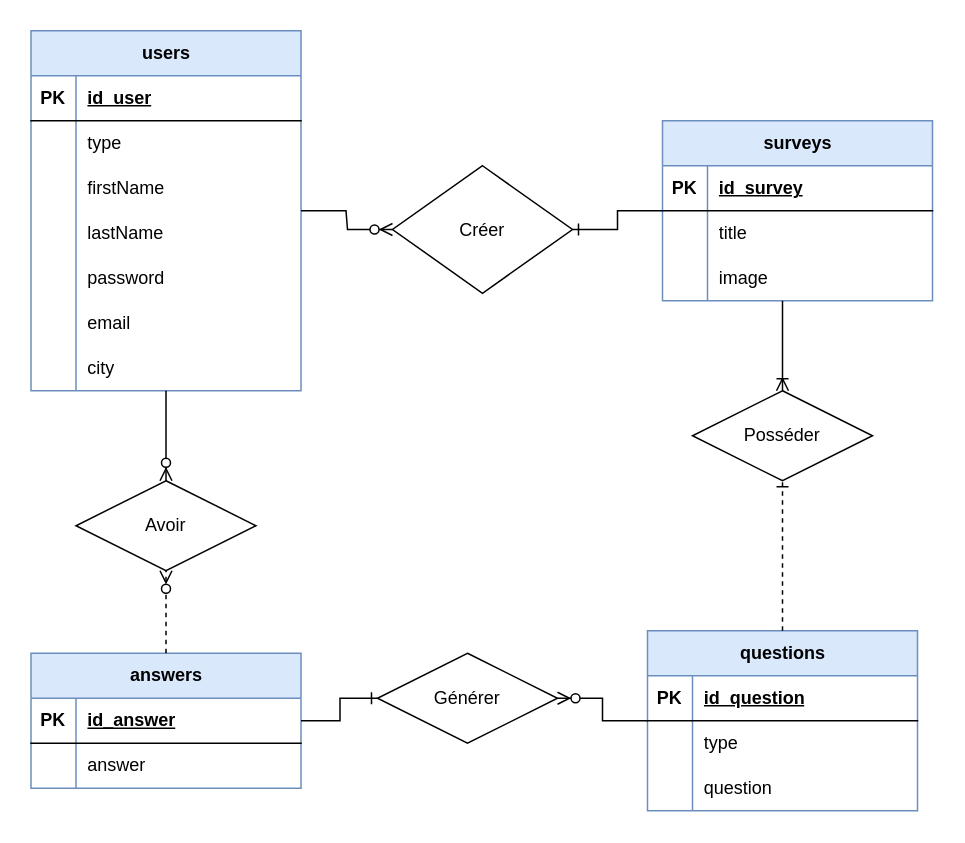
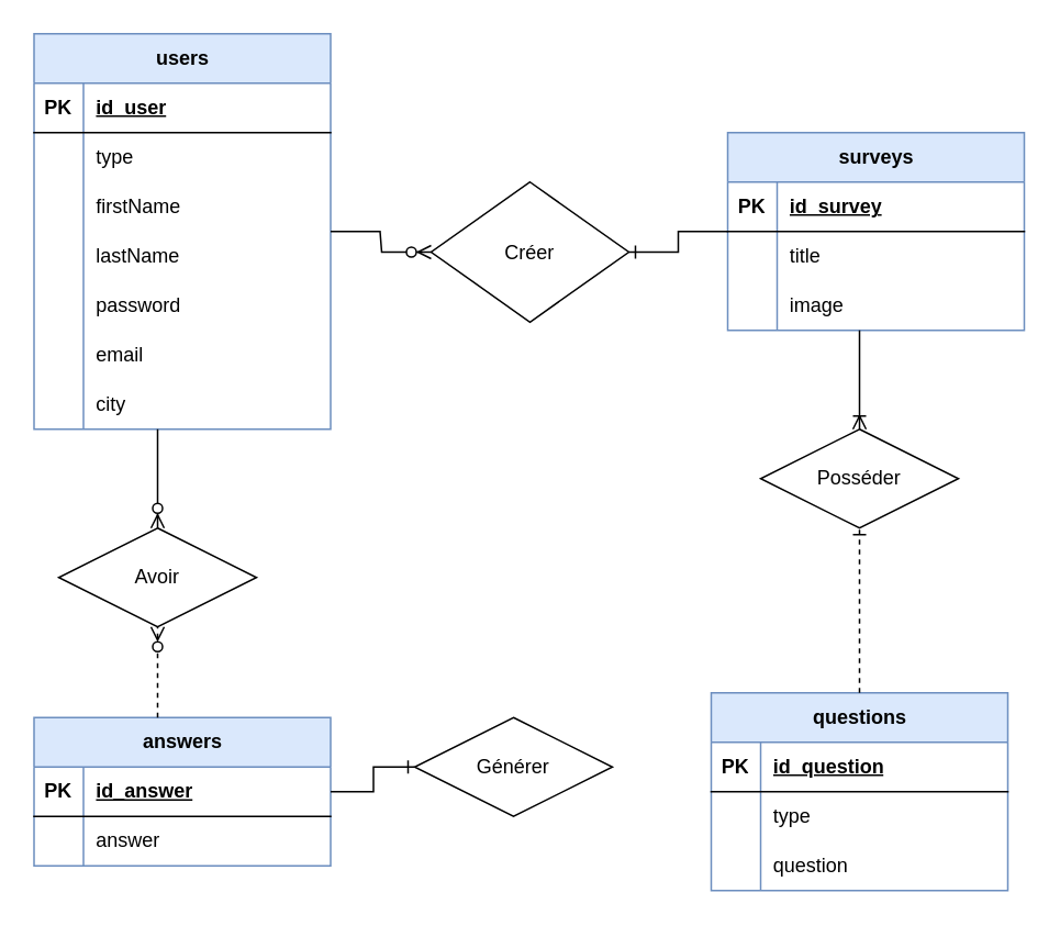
  <mxCell id="0" />
  <mxCell id="1" parent="0" />
  <mxCell id="2" value="surveys" style="shape=table;startSize=30;container=1;collapsible=1;childLayout=tableLayout;fixedRows=1;rowLines=0;fontStyle=1;align=center;resizeLast=1;html=1;fillColor=#dae8fc;strokeColor=#6c8ebf;" parent="1" vertex="1"><mxGeometry x="441" y="80" width="180" height="120" as="geometry" /></mxCell>
  <mxCell id="3" value="" style="shape=tableRow;horizontal=0;startSize=0;swimlaneHead=0;swimlaneBody=0;fillColor=none;collapsible=0;dropTarget=0;points=[[0,0.5],[1,0.5]];portConstraint=eastwest;top=0;left=0;right=0;bottom=1;" parent="2" vertex="1"><mxGeometry y="30" width="180" height="30" as="geometry" /></mxCell>
  <mxCell id="4" value="PK" style="shape=partialRectangle;connectable=0;fillColor=none;top=0;left=0;bottom=0;right=0;fontStyle=1;overflow=hidden;whiteSpace=wrap;html=1;" parent="3" vertex="1"><mxGeometry width="30" height="30" as="geometry"><mxRectangle width="30" height="30" as="alternateBounds" /></mxGeometry></mxCell>
  <mxCell id="5" value="id_survey" style="shape=partialRectangle;connectable=0;fillColor=none;top=0;left=0;bottom=0;right=0;align=left;spacingLeft=6;fontStyle=5;overflow=hidden;whiteSpace=wrap;html=1;" parent="3" vertex="1"><mxGeometry x="30" width="150" height="30" as="geometry"><mxRectangle width="150" height="30" as="alternateBounds" /></mxGeometry></mxCell>
  <mxCell id="6" value="" style="shape=tableRow;horizontal=0;startSize=0;swimlaneHead=0;swimlaneBody=0;fillColor=none;collapsible=0;dropTarget=0;points=[[0,0.5],[1,0.5]];portConstraint=eastwest;top=0;left=0;right=0;bottom=0;" parent="2" vertex="1"><mxGeometry y="60" width="180" height="30" as="geometry" /></mxCell>
  <mxCell id="7" value="" style="shape=partialRectangle;connectable=0;fillColor=none;top=0;left=0;bottom=0;right=0;editable=1;overflow=hidden;whiteSpace=wrap;html=1;" parent="6" vertex="1"><mxGeometry width="30" height="30" as="geometry"><mxRectangle width="30" height="30" as="alternateBounds" /></mxGeometry></mxCell>
  <mxCell id="8" value="title" style="shape=partialRectangle;connectable=0;fillColor=none;top=0;left=0;bottom=0;right=0;align=left;spacingLeft=6;overflow=hidden;whiteSpace=wrap;html=1;" parent="6" vertex="1"><mxGeometry x="30" width="150" height="30" as="geometry"><mxRectangle width="150" height="30" as="alternateBounds" /></mxGeometry></mxCell>
  <mxCell id="9" value="" style="shape=tableRow;horizontal=0;startSize=0;swimlaneHead=0;swimlaneBody=0;fillColor=none;collapsible=0;dropTarget=0;points=[[0,0.5],[1,0.5]];portConstraint=eastwest;top=0;left=0;right=0;bottom=0;" parent="2" vertex="1"><mxGeometry y="90" width="180" height="30" as="geometry" /></mxCell>
  <mxCell id="10" value="" style="shape=partialRectangle;connectable=0;fillColor=none;top=0;left=0;bottom=0;right=0;editable=1;overflow=hidden;whiteSpace=wrap;html=1;" parent="9" vertex="1"><mxGeometry width="30" height="30" as="geometry"><mxRectangle width="30" height="30" as="alternateBounds" /></mxGeometry></mxCell>
  <mxCell id="11" value="image" style="shape=partialRectangle;connectable=0;fillColor=none;top=0;left=0;bottom=0;right=0;align=left;spacingLeft=6;overflow=hidden;whiteSpace=wrap;html=1;" parent="9" vertex="1"><mxGeometry x="30" width="150" height="30" as="geometry"><mxRectangle width="150" height="30" as="alternateBounds" /></mxGeometry></mxCell>
  <mxCell id="12" value="users" style="shape=table;startSize=30;container=1;collapsible=1;childLayout=tableLayout;fixedRows=1;rowLines=0;fontStyle=1;align=center;resizeLast=1;html=1;fillColor=#dae8fc;strokeColor=#6c8ebf;" parent="1" vertex="1"><mxGeometry x="20" y="20" width="180" height="240" as="geometry" /></mxCell>
  <mxCell id="13" value="" style="shape=tableRow;horizontal=0;startSize=0;swimlaneHead=0;swimlaneBody=0;fillColor=none;collapsible=0;dropTarget=0;points=[[0,0.5],[1,0.5]];portConstraint=eastwest;top=0;left=0;right=0;bottom=1;" parent="12" vertex="1"><mxGeometry y="30" width="180" height="30" as="geometry" /></mxCell>
  <mxCell id="14" value="PK" style="shape=partialRectangle;connectable=0;fillColor=none;top=0;left=0;bottom=0;right=0;fontStyle=1;overflow=hidden;whiteSpace=wrap;html=1;" parent="13" vertex="1"><mxGeometry width="30" height="30" as="geometry"><mxRectangle width="30" height="30" as="alternateBounds" /></mxGeometry></mxCell>
  <mxCell id="15" value="id_user" style="shape=partialRectangle;connectable=0;fillColor=none;top=0;left=0;bottom=0;right=0;align=left;spacingLeft=6;fontStyle=5;overflow=hidden;whiteSpace=wrap;html=1;" parent="13" vertex="1"><mxGeometry x="30" width="150" height="30" as="geometry"><mxRectangle width="150" height="30" as="alternateBounds" /></mxGeometry></mxCell>
  <mxCell id="16" style="shape=tableRow;horizontal=0;startSize=0;swimlaneHead=0;swimlaneBody=0;fillColor=none;collapsible=0;dropTarget=0;points=[[0,0.5],[1,0.5]];portConstraint=eastwest;top=0;left=0;right=0;bottom=0;" parent="12" vertex="1"><mxGeometry y="60" width="180" height="30" as="geometry" /></mxCell>
  <mxCell id="17" style="shape=partialRectangle;connectable=0;fillColor=none;top=0;left=0;bottom=0;right=0;editable=1;overflow=hidden;whiteSpace=wrap;html=1;" parent="16" vertex="1"><mxGeometry width="30" height="30" as="geometry"><mxRectangle width="30" height="30" as="alternateBounds" /></mxGeometry></mxCell>
  <mxCell id="18" value="type" style="shape=partialRectangle;connectable=0;fillColor=none;top=0;left=0;bottom=0;right=0;align=left;spacingLeft=6;overflow=hidden;whiteSpace=wrap;html=1;" parent="16" vertex="1"><mxGeometry x="30" width="150" height="30" as="geometry"><mxRectangle width="150" height="30" as="alternateBounds" /></mxGeometry></mxCell>
  <mxCell id="19" value="" style="shape=tableRow;horizontal=0;startSize=0;swimlaneHead=0;swimlaneBody=0;fillColor=none;collapsible=0;dropTarget=0;points=[[0,0.5],[1,0.5]];portConstraint=eastwest;top=0;left=0;right=0;bottom=0;" parent="12" vertex="1"><mxGeometry y="90" width="180" height="30" as="geometry" /></mxCell>
  <mxCell id="20" value="" style="shape=partialRectangle;connectable=0;fillColor=none;top=0;left=0;bottom=0;right=0;editable=1;overflow=hidden;whiteSpace=wrap;html=1;" parent="19" vertex="1"><mxGeometry width="30" height="30" as="geometry"><mxRectangle width="30" height="30" as="alternateBounds" /></mxGeometry></mxCell>
  <mxCell id="21" value="firstName" style="shape=partialRectangle;connectable=0;fillColor=none;top=0;left=0;bottom=0;right=0;align=left;spacingLeft=6;overflow=hidden;whiteSpace=wrap;html=1;" parent="19" vertex="1"><mxGeometry x="30" width="150" height="30" as="geometry"><mxRectangle width="150" height="30" as="alternateBounds" /></mxGeometry></mxCell>
  <mxCell id="22" value="" style="shape=tableRow;horizontal=0;startSize=0;swimlaneHead=0;swimlaneBody=0;fillColor=none;collapsible=0;dropTarget=0;points=[[0,0.5],[1,0.5]];portConstraint=eastwest;top=0;left=0;right=0;bottom=0;" parent="12" vertex="1"><mxGeometry y="120" width="180" height="30" as="geometry" /></mxCell>
  <mxCell id="23" value="" style="shape=partialRectangle;connectable=0;fillColor=none;top=0;left=0;bottom=0;right=0;editable=1;overflow=hidden;whiteSpace=wrap;html=1;" parent="22" vertex="1"><mxGeometry width="30" height="30" as="geometry"><mxRectangle width="30" height="30" as="alternateBounds" /></mxGeometry></mxCell>
  <mxCell id="24" value="lastName" style="shape=partialRectangle;connectable=0;fillColor=none;top=0;left=0;bottom=0;right=0;align=left;spacingLeft=6;overflow=hidden;whiteSpace=wrap;html=1;" parent="22" vertex="1"><mxGeometry x="30" width="150" height="30" as="geometry"><mxRectangle width="150" height="30" as="alternateBounds" /></mxGeometry></mxCell>
  <mxCell id="25" value="" style="shape=tableRow;horizontal=0;startSize=0;swimlaneHead=0;swimlaneBody=0;fillColor=none;collapsible=0;dropTarget=0;points=[[0,0.5],[1,0.5]];portConstraint=eastwest;top=0;left=0;right=0;bottom=0;" parent="12" vertex="1"><mxGeometry y="150" width="180" height="30" as="geometry" /></mxCell>
  <mxCell id="26" value="" style="shape=partialRectangle;connectable=0;fillColor=none;top=0;left=0;bottom=0;right=0;editable=1;overflow=hidden;whiteSpace=wrap;html=1;" parent="25" vertex="1"><mxGeometry width="30" height="30" as="geometry"><mxRectangle width="30" height="30" as="alternateBounds" /></mxGeometry></mxCell>
  <mxCell id="27" value="password" style="shape=partialRectangle;connectable=0;fillColor=none;top=0;left=0;bottom=0;right=0;align=left;spacingLeft=6;overflow=hidden;whiteSpace=wrap;html=1;" parent="25" vertex="1"><mxGeometry x="30" width="150" height="30" as="geometry"><mxRectangle width="150" height="30" as="alternateBounds" /></mxGeometry></mxCell>
  <mxCell id="28" style="shape=tableRow;horizontal=0;startSize=0;swimlaneHead=0;swimlaneBody=0;fillColor=none;collapsible=0;dropTarget=0;points=[[0,0.5],[1,0.5]];portConstraint=eastwest;top=0;left=0;right=0;bottom=0;" parent="12" vertex="1"><mxGeometry y="180" width="180" height="30" as="geometry" /></mxCell>
  <mxCell id="29" style="shape=partialRectangle;connectable=0;fillColor=none;top=0;left=0;bottom=0;right=0;editable=1;overflow=hidden;whiteSpace=wrap;html=1;" parent="28" vertex="1"><mxGeometry width="30" height="30" as="geometry"><mxRectangle width="30" height="30" as="alternateBounds" /></mxGeometry></mxCell>
  <mxCell id="30" value="email" style="shape=partialRectangle;connectable=0;fillColor=none;top=0;left=0;bottom=0;right=0;align=left;spacingLeft=6;overflow=hidden;whiteSpace=wrap;html=1;" parent="28" vertex="1"><mxGeometry x="30" width="150" height="30" as="geometry"><mxRectangle width="150" height="30" as="alternateBounds" /></mxGeometry></mxCell>
  <mxCell id="31" style="shape=tableRow;horizontal=0;startSize=0;swimlaneHead=0;swimlaneBody=0;fillColor=none;collapsible=0;dropTarget=0;points=[[0,0.5],[1,0.5]];portConstraint=eastwest;top=0;left=0;right=0;bottom=0;" parent="12" vertex="1"><mxGeometry y="210" width="180" height="30" as="geometry" /></mxCell>
  <mxCell id="32" style="shape=partialRectangle;connectable=0;fillColor=none;top=0;left=0;bottom=0;right=0;editable=1;overflow=hidden;whiteSpace=wrap;html=1;" parent="31" vertex="1"><mxGeometry width="30" height="30" as="geometry"><mxRectangle width="30" height="30" as="alternateBounds" /></mxGeometry></mxCell>
  <mxCell id="33" value="city" style="shape=partialRectangle;connectable=0;fillColor=none;top=0;left=0;bottom=0;right=0;align=left;spacingLeft=6;overflow=hidden;whiteSpace=wrap;html=1;" parent="31" vertex="1"><mxGeometry x="30" width="150" height="30" as="geometry"><mxRectangle width="150" height="30" as="alternateBounds" /></mxGeometry></mxCell>
  <mxCell id="34" value="Créer" style="shape=rhombus;perimeter=rhombusPerimeter;whiteSpace=wrap;html=1;align=center;" parent="1" vertex="1"><mxGeometry x="261" y="110" width="120" height="85" as="geometry" /></mxCell>
  <mxCell id="35" value="" style="edgeStyle=entityRelationEdgeStyle;fontSize=12;html=1;endArrow=ERzeroToMany;endFill=1;rounded=0;" parent="1" source="12" target="34" edge="1"><mxGeometry width="100" height="100" relative="1" as="geometry"><mxPoint x="260" y="340" as="sourcePoint" /><mxPoint x="360" y="240" as="targetPoint" /></mxGeometry></mxCell>
  <mxCell id="36" value="answers" style="shape=table;startSize=30;container=1;collapsible=1;childLayout=tableLayout;fixedRows=1;rowLines=0;fontStyle=1;align=center;resizeLast=1;html=1;fillColor=#dae8fc;strokeColor=#6c8ebf;" parent="1" vertex="1"><mxGeometry x="20" y="435" width="180" height="90" as="geometry" /></mxCell>
  <mxCell id="37" value="" style="shape=tableRow;horizontal=0;startSize=0;swimlaneHead=0;swimlaneBody=0;fillColor=none;collapsible=0;dropTarget=0;points=[[0,0.5],[1,0.5]];portConstraint=eastwest;top=0;left=0;right=0;bottom=1;" parent="36" vertex="1"><mxGeometry y="30" width="180" height="30" as="geometry" /></mxCell>
  <mxCell id="38" value="PK" style="shape=partialRectangle;connectable=0;fillColor=none;top=0;left=0;bottom=0;right=0;fontStyle=1;overflow=hidden;whiteSpace=wrap;html=1;" parent="37" vertex="1"><mxGeometry width="30" height="30" as="geometry"><mxRectangle width="30" height="30" as="alternateBounds" /></mxGeometry></mxCell>
  <mxCell id="39" value="id_answer" style="shape=partialRectangle;connectable=0;fillColor=none;top=0;left=0;bottom=0;right=0;align=left;spacingLeft=6;fontStyle=5;overflow=hidden;whiteSpace=wrap;html=1;" parent="37" vertex="1"><mxGeometry x="30" width="150" height="30" as="geometry"><mxRectangle width="150" height="30" as="alternateBounds" /></mxGeometry></mxCell>
  <mxCell id="40" value="" style="shape=tableRow;horizontal=0;startSize=0;swimlaneHead=0;swimlaneBody=0;fillColor=none;collapsible=0;dropTarget=0;points=[[0,0.5],[1,0.5]];portConstraint=eastwest;top=0;left=0;right=0;bottom=0;" parent="36" vertex="1"><mxGeometry y="60" width="180" height="30" as="geometry" /></mxCell>
  <mxCell id="41" value="" style="shape=partialRectangle;connectable=0;fillColor=none;top=0;left=0;bottom=0;right=0;editable=1;overflow=hidden;whiteSpace=wrap;html=1;" parent="40" vertex="1"><mxGeometry width="30" height="30" as="geometry"><mxRectangle width="30" height="30" as="alternateBounds" /></mxGeometry></mxCell>
  <mxCell id="42" value="answer" style="shape=partialRectangle;connectable=0;fillColor=none;top=0;left=0;bottom=0;right=0;align=left;spacingLeft=6;overflow=hidden;whiteSpace=wrap;html=1;" parent="40" vertex="1"><mxGeometry x="30" width="150" height="30" as="geometry"><mxRectangle width="150" height="30" as="alternateBounds" /></mxGeometry></mxCell>
  <mxCell id="43" value="" style="edgeStyle=entityRelationEdgeStyle;fontSize=12;html=1;endArrow=ERone;endFill=1;rounded=0;entryX=1;entryY=0.5;entryDx=0;entryDy=0;" parent="1" source="2" target="34" edge="1"><mxGeometry width="100" height="100" relative="1" as="geometry"><mxPoint x="310" y="320" as="sourcePoint" /><mxPoint x="410" y="220" as="targetPoint" /></mxGeometry></mxCell>
  <mxCell id="44" value="Posséder" style="shape=rhombus;perimeter=rhombusPerimeter;whiteSpace=wrap;html=1;align=center;" parent="1" vertex="1"><mxGeometry x="461" y="260" width="120" height="60" as="geometry" /></mxCell>
  <mxCell id="45" value="" style="edgeStyle=elbowEdgeStyle;fontSize=12;html=1;endArrow=ERoneToMany;rounded=0;" parent="1" source="2" target="44" edge="1"><mxGeometry width="100" height="100" relative="1" as="geometry"><mxPoint x="420" y="460" as="sourcePoint" /><mxPoint x="520" y="360" as="targetPoint" /></mxGeometry></mxCell>
- <mxCell id="46" value="Avoir" style="shape=rhombus;perimeter=rhombusPerimeter;whiteSpace=wrap;html=1;align=center;" parent="1" vertex="1"><mxGeometry x="50" y="320" width="120" height="60" as="geometry" /></mxCell>
+ <mxCell id="46" value="Avoir" style="shape=rhombus;perimeter=rhombusPerimeter;whiteSpace=wrap;html=1;align=center;" parent="1" vertex="1"><mxGeometry x="35" y="320" width="120" height="60" as="geometry" /></mxCell>
  <mxCell id="47" value="questions" style="shape=table;startSize=30;container=1;collapsible=1;childLayout=tableLayout;fixedRows=1;rowLines=0;fontStyle=1;align=center;resizeLast=1;html=1;fillColor=#dae8fc;strokeColor=#6c8ebf;" parent="1" vertex="1"><mxGeometry x="431" y="420" width="180" height="120" as="geometry" /></mxCell>
  <mxCell id="48" value="" style="shape=tableRow;horizontal=0;startSize=0;swimlaneHead=0;swimlaneBody=0;fillColor=none;collapsible=0;dropTarget=0;points=[[0,0.5],[1,0.5]];portConstraint=eastwest;top=0;left=0;right=0;bottom=1;" parent="47" vertex="1"><mxGeometry y="30" width="180" height="30" as="geometry" /></mxCell>
  <mxCell id="49" value="PK" style="shape=partialRectangle;connectable=0;fillColor=none;top=0;left=0;bottom=0;right=0;fontStyle=1;overflow=hidden;whiteSpace=wrap;html=1;" parent="48" vertex="1"><mxGeometry width="30" height="30" as="geometry"><mxRectangle width="30" height="30" as="alternateBounds" /></mxGeometry></mxCell>
  <mxCell id="50" value="id_question" style="shape=partialRectangle;connectable=0;fillColor=none;top=0;left=0;bottom=0;right=0;align=left;spacingLeft=6;fontStyle=5;overflow=hidden;whiteSpace=wrap;html=1;" parent="48" vertex="1"><mxGeometry x="30" width="150" height="30" as="geometry"><mxRectangle width="150" height="30" as="alternateBounds" /></mxGeometry></mxCell>
  <mxCell id="51" value="" style="shape=tableRow;horizontal=0;startSize=0;swimlaneHead=0;swimlaneBody=0;fillColor=none;collapsible=0;dropTarget=0;points=[[0,0.5],[1,0.5]];portConstraint=eastwest;top=0;left=0;right=0;bottom=0;" parent="47" vertex="1"><mxGeometry y="60" width="180" height="30" as="geometry" /></mxCell>
  <mxCell id="52" value="" style="shape=partialRectangle;connectable=0;fillColor=none;top=0;left=0;bottom=0;right=0;editable=1;overflow=hidden;whiteSpace=wrap;html=1;" parent="51" vertex="1"><mxGeometry width="30" height="30" as="geometry"><mxRectangle width="30" height="30" as="alternateBounds" /></mxGeometry></mxCell>
  <mxCell id="53" value="type" style="shape=partialRectangle;connectable=0;fillColor=none;top=0;left=0;bottom=0;right=0;align=left;spacingLeft=6;overflow=hidden;whiteSpace=wrap;html=1;" parent="51" vertex="1"><mxGeometry x="30" width="150" height="30" as="geometry"><mxRectangle width="150" height="30" as="alternateBounds" /></mxGeometry></mxCell>
  <mxCell id="54" value="" style="shape=tableRow;horizontal=0;startSize=0;swimlaneHead=0;swimlaneBody=0;fillColor=none;collapsible=0;dropTarget=0;points=[[0,0.5],[1,0.5]];portConstraint=eastwest;top=0;left=0;right=0;bottom=0;" parent="47" vertex="1"><mxGeometry y="90" width="180" height="30" as="geometry" /></mxCell>
  <mxCell id="55" value="" style="shape=partialRectangle;connectable=0;fillColor=none;top=0;left=0;bottom=0;right=0;editable=1;overflow=hidden;whiteSpace=wrap;html=1;" parent="54" vertex="1"><mxGeometry width="30" height="30" as="geometry"><mxRectangle width="30" height="30" as="alternateBounds" /></mxGeometry></mxCell>
  <mxCell id="56" value="question" style="shape=partialRectangle;connectable=0;fillColor=none;top=0;left=0;bottom=0;right=0;align=left;spacingLeft=6;overflow=hidden;whiteSpace=wrap;html=1;" parent="54" vertex="1"><mxGeometry x="30" width="150" height="30" as="geometry"><mxRectangle width="150" height="30" as="alternateBounds" /></mxGeometry></mxCell>
  <mxCell id="57" value="" style="edgeStyle=elbowEdgeStyle;fontSize=12;html=1;endArrow=ERone;endFill=1;rounded=0;dashed=1;" parent="1" source="47" target="44" edge="1"><mxGeometry width="100" height="100" relative="1" as="geometry"><mxPoint x="131" y="560" as="sourcePoint" /><mxPoint x="231" y="460" as="targetPoint" /></mxGeometry></mxCell>
  <mxCell id="58" value="Générer" style="shape=rhombus;perimeter=rhombusPerimeter;whiteSpace=wrap;html=1;align=center;" parent="1" vertex="1"><mxGeometry x="251" y="435" width="120" height="60" as="geometry" /></mxCell>
  <mxCell id="59" value="" style="edgeStyle=elbowEdgeStyle;fontSize=12;html=1;endArrow=ERone;endFill=1;rounded=0;" parent="1" source="36" target="58" edge="1"><mxGeometry width="100" height="100" relative="1" as="geometry"><mxPoint x="-69" y="610" as="sourcePoint" /><mxPoint x="31" y="510" as="targetPoint" /></mxGeometry></mxCell>
- <mxCell id="60" value="" style="edgeStyle=elbowEdgeStyle;fontSize=12;html=1;endArrow=ERzeroToMany;endFill=1;rounded=0;" parent="1" source="47" target="58" edge="1"><mxGeometry width="100" height="100" relative="1" as="geometry"><mxPoint x="-49" y="530" as="sourcePoint" /><mxPoint x="51" y="430" as="targetPoint" /></mxGeometry></mxCell>
  <mxCell id="61" value="" style="edgeStyle=elbowEdgeStyle;fontSize=12;html=1;endArrow=ERzeroToMany;endFill=1;rounded=0;dashed=1;" parent="1" source="36" target="46" edge="1"><mxGeometry width="100" height="100" relative="1" as="geometry"><mxPoint x="-9" y="530" as="sourcePoint" /><mxPoint x="91" y="430" as="targetPoint" /></mxGeometry></mxCell>
  <mxCell id="62" value="" style="edgeStyle=elbowEdgeStyle;fontSize=12;html=1;endArrow=ERzeroToMany;endFill=1;rounded=0;" parent="1" source="12" target="46" edge="1"><mxGeometry width="100" height="100" relative="1" as="geometry"><mxPoint x="41" y="390" as="sourcePoint" /><mxPoint x="141" y="290" as="targetPoint" /></mxGeometry></mxCell>
